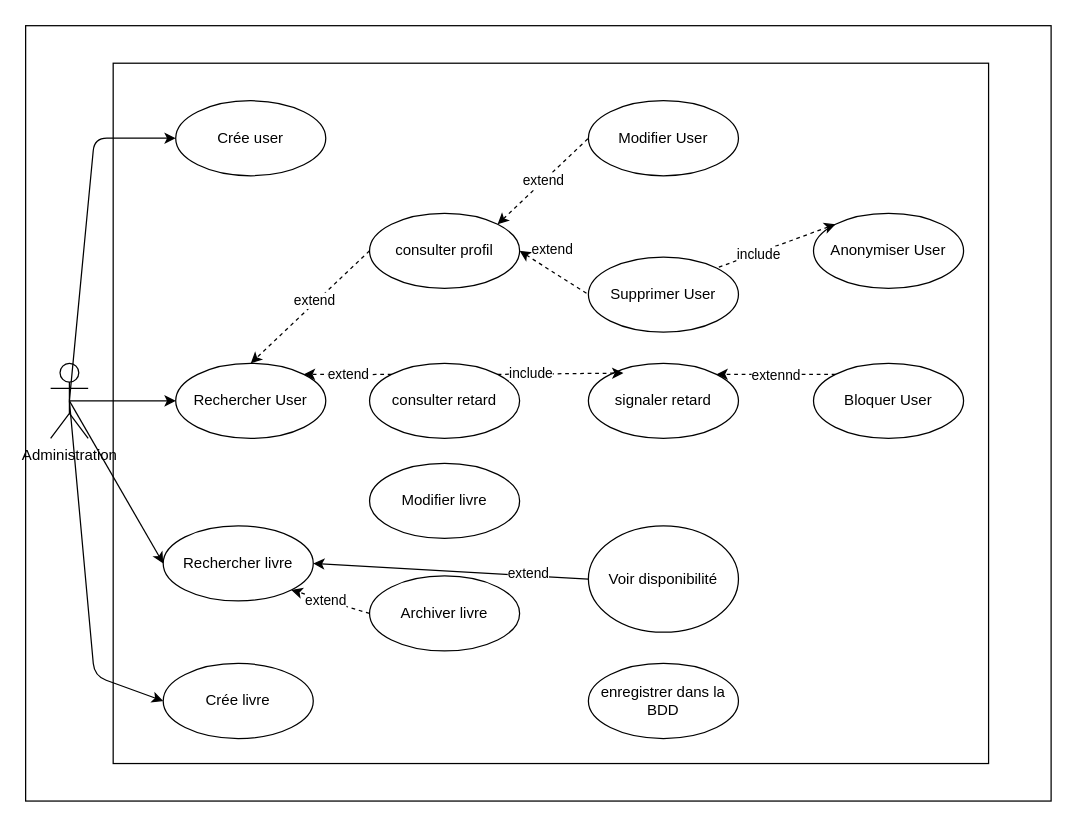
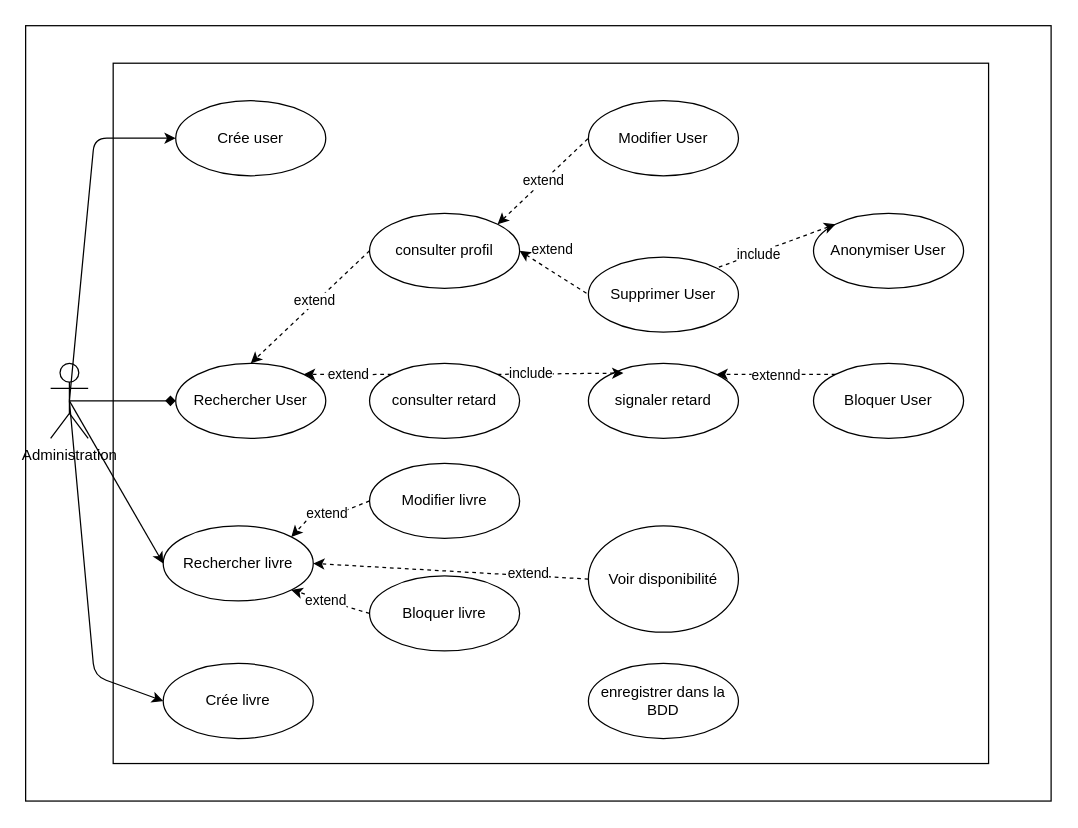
  <mxCell id="0" />
  <mxCell id="1" parent="0" />
  <mxCell id="2" value="" style="rounded=0;whiteSpace=wrap;html=1;" parent="1" vertex="1"><mxGeometry y="20" width="820" height="620" as="geometry" x="20" /></mxCell>
  <mxCell id="3" value="" style="rounded=0;whiteSpace=wrap;html=1;fontSize=19;" parent="1" vertex="1"><mxGeometry x="90" y="50" width="700" height="560" as="geometry" /></mxCell>
  <mxCell id="4" value="Administration" style="shape=umlActor;verticalLabelPosition=bottom;verticalAlign=top;html=1;outlineConnect=0;" parent="1" vertex="1"><mxGeometry x="40" y="290" width="30" height="60" as="geometry" /></mxCell>
  <mxCell id="5" value="Crée user" style="ellipse;whiteSpace=wrap;html=1;" parent="1" vertex="1"><mxGeometry x="140" y="80" width="120" height="60" as="geometry" /></mxCell>
  <mxCell id="6" value="Crée livre" style="ellipse;whiteSpace=wrap;html=1;" parent="1" vertex="1"><mxGeometry x="130" y="530" width="120" height="60" as="geometry" /></mxCell>
  <mxCell id="7" value="Modifier User" style="ellipse;whiteSpace=wrap;html=1;" parent="1" vertex="1"><mxGeometry x="470" y="80" width="120" height="60" as="geometry" /></mxCell>
  <mxCell id="8" value="Bloquer User" style="ellipse;whiteSpace=wrap;html=1;" parent="1" vertex="1"><mxGeometry x="650" y="290" width="120" height="60" as="geometry" /></mxCell>
  <mxCell id="9" value="Supprimer User" style="ellipse;whiteSpace=wrap;html=1;" parent="1" vertex="1"><mxGeometry x="470" y="205" width="120" height="60" as="geometry" /></mxCell>
  <mxCell id="10" value="" style="endArrow=classic;html=1;exitX=0.5;exitY=0.5;exitDx=0;exitDy=0;exitPerimeter=0;entryX=0;entryY=0.5;entryDx=0;entryDy=0;" parent="1" source="4" target="5" edge="1"><mxGeometry width="50" height="50" relative="1" as="geometry"><mxPoint x="390" y="380" as="sourcePoint" /><mxPoint x="440" y="330" as="targetPoint" /><Array as="points"><mxPoint x="75" y="110" /></Array></mxGeometry></mxCell>
  <mxCell id="11" value="Modifier livre" style="ellipse;whiteSpace=wrap;html=1;" parent="1" vertex="1"><mxGeometry x="295" y="370" width="120" height="60" as="geometry" /></mxCell>
- <mxCell id="12" value="Archiver livre" style="ellipse;whiteSpace=wrap;html=1;" parent="1" vertex="1"><mxGeometry x="295" y="460" width="120" height="60" as="geometry" /></mxCell>
+ <mxCell id="12" value="Bloquer livre" style="ellipse;whiteSpace=wrap;html=1;" parent="1" vertex="1"><mxGeometry x="295" y="460" width="120" height="60" as="geometry" /></mxCell>
  <mxCell id="13" value="" style="endArrow=classic;html=1;exitX=0.5;exitY=0.5;exitDx=0;exitDy=0;exitPerimeter=0;entryX=0;entryY=0.5;entryDx=0;entryDy=0;" parent="1" source="4" target="6" edge="1"><mxGeometry width="50" height="50" relative="1" as="geometry"><mxPoint x="390" y="380" as="sourcePoint" /><mxPoint x="130" y="560" as="targetPoint" /><Array as="points"><mxPoint x="75" y="540" /></Array></mxGeometry></mxCell>
  <mxCell id="14" value="Rechercher User" style="ellipse;whiteSpace=wrap;html=1;" parent="1" vertex="1"><mxGeometry x="140" y="290" width="120" height="60" as="geometry" /></mxCell>
  <mxCell id="15" value="Rechercher livre" style="ellipse;whiteSpace=wrap;html=1;" parent="1" vertex="1"><mxGeometry x="130" y="420" width="120" height="60" as="geometry" /></mxCell>
- <mxCell id="16" value="" style="endArrow=classic;html=1;entryX=0;entryY=0.5;entryDx=0;entryDy=0;exitX=0.5;exitY=0.5;exitDx=0;exitDy=0;exitPerimeter=0;" parent="1" source="4" target="14" edge="1"><mxGeometry width="50" height="50" relative="1" as="geometry"><mxPoint x="80" y="320" as="sourcePoint" /><mxPoint x="440" y="330" as="targetPoint" /></mxGeometry></mxCell>
+ <mxCell id="16" value="" style="endArrow=diamond;html=1;entryX=0;entryY=0.5;entryDx=0;entryDy=0;exitX=0.5;exitY=0.5;exitDx=0;exitDy=0;exitPerimeter=0;" parent="1" source="4" target="14" edge="1"><mxGeometry width="50" height="50" relative="1" as="geometry"><mxPoint x="80" y="320" as="sourcePoint" /><mxPoint x="440" y="330" as="targetPoint" /></mxGeometry></mxCell>
  <mxCell id="17" value="" style="endArrow=classic;html=1;entryX=0;entryY=0.5;entryDx=0;entryDy=0;exitX=0.5;exitY=0.5;exitDx=0;exitDy=0;exitPerimeter=0;" parent="1" source="4" target="15" edge="1"><mxGeometry width="50" height="50" relative="1" as="geometry"><mxPoint x="80" y="320" as="sourcePoint" /><mxPoint x="440" y="330" as="targetPoint" /></mxGeometry></mxCell>
  <mxCell id="18" value="Anonymiser User" style="ellipse;whiteSpace=wrap;html=1;" parent="1" vertex="1"><mxGeometry x="650" y="170" width="120" height="60" as="geometry" /></mxCell>
  <mxCell id="19" value="consulter profil" style="ellipse;whiteSpace=wrap;html=1;" parent="1" vertex="1"><mxGeometry x="295" y="170" width="120" height="60" as="geometry" /></mxCell>
  <mxCell id="20" value="consulter retard" style="ellipse;whiteSpace=wrap;html=1;" parent="1" vertex="1"><mxGeometry x="295" y="290" width="120" height="60" as="geometry" /></mxCell>
  <mxCell id="21" value="signaler retard" style="ellipse;whiteSpace=wrap;html=1;" parent="1" vertex="1"><mxGeometry x="470" y="290" width="120" height="60" as="geometry" /></mxCell>
  <mxCell id="22" value="extend" style="endArrow=none;html=1;dashed=1;entryX=0;entryY=0.5;entryDx=0;entryDy=0;exitX=1;exitY=0;exitDx=0;exitDy=0;startArrow=classic;startFill=1;endFill=0;" parent="1" source="19" target="7" edge="1"><mxGeometry width="50" height="50" relative="1" as="geometry"><mxPoint x="480" y="380" as="sourcePoint" /><mxPoint x="530" y="330" as="targetPoint" /></mxGeometry></mxCell>
  <mxCell id="23" value="" style="endArrow=none;html=1;dashed=1;exitX=1;exitY=0.5;exitDx=0;exitDy=0;entryX=0;entryY=0.5;entryDx=0;entryDy=0;startArrow=classic;startFill=1;endFill=0;" parent="1" source="19" target="9" edge="1"><mxGeometry width="50" height="50" relative="1" as="geometry"><mxPoint x="480" y="380" as="sourcePoint" /><mxPoint x="530" y="330" as="targetPoint" /></mxGeometry></mxCell>
  <mxCell id="24" value="extend" style="edgeLabel;html=1;align=center;verticalAlign=middle;resizable=0;points=[];" parent="23" vertex="1" connectable="0"><mxGeometry x="-0.505" y="2" relative="1" as="geometry"><mxPoint x="11" y="-8" as="offset" /></mxGeometry></mxCell>
  <mxCell id="25" value="" style="endArrow=none;html=1;dashed=1;exitX=0;exitY=0;exitDx=0;exitDy=0;entryX=1;entryY=0;entryDx=0;entryDy=0;startArrow=classic;startFill=1;endFill=0;" parent="1" source="18" target="9" edge="1"><mxGeometry width="50" height="50" relative="1" as="geometry"><mxPoint x="480" y="380" as="sourcePoint" /><mxPoint x="530" y="330" as="targetPoint" /></mxGeometry></mxCell>
  <mxCell id="26" value="include" style="edgeLabel;html=1;align=center;verticalAlign=middle;resizable=0;points=[];" parent="25" vertex="1" connectable="0"><mxGeometry x="0.303" y="1" relative="1" as="geometry"><mxPoint as="offset" /></mxGeometry></mxCell>
  <mxCell id="27" value="" style="endArrow=classic;html=1;dashed=1;entryX=0.5;entryY=0;entryDx=0;entryDy=0;exitX=0;exitY=0.5;exitDx=0;exitDy=0;" parent="1" source="19" target="14" edge="1"><mxGeometry width="50" height="50" relative="1" as="geometry"><mxPoint x="480" y="380" as="sourcePoint" /><mxPoint x="530" y="330" as="targetPoint" /></mxGeometry></mxCell>
  <mxCell id="28" value="extend" style="edgeLabel;html=1;align=center;verticalAlign=middle;resizable=0;points=[];" parent="27" vertex="1" connectable="0"><mxGeometry x="-0.364" y="4" relative="1" as="geometry"><mxPoint x="-17" y="8" as="offset" /></mxGeometry></mxCell>
  <mxCell id="29" value="extend" style="endArrow=classic;html=1;dashed=1;entryX=1;entryY=0;entryDx=0;entryDy=0;exitX=0;exitY=0;exitDx=0;exitDy=0;" parent="1" source="20" target="14" edge="1"><mxGeometry width="50" height="50" relative="1" as="geometry"><mxPoint x="480" y="380" as="sourcePoint" /><mxPoint x="530" y="330" as="targetPoint" /><Array as="points"><mxPoint x="290" y="299" /></Array></mxGeometry></mxCell>
  <mxCell id="30" value="" style="endArrow=classic;html=1;dashed=1;entryX=0.233;entryY=0.13;entryDx=0;entryDy=0;exitX=1;exitY=0;exitDx=0;exitDy=0;entryPerimeter=0;" parent="1" source="20" target="21" edge="1"><mxGeometry width="50" height="50" relative="1" as="geometry"><mxPoint x="480" y="380" as="sourcePoint" /><mxPoint x="530" y="330" as="targetPoint" /></mxGeometry></mxCell>
  <mxCell id="31" value="include" style="edgeLabel;html=1;align=center;verticalAlign=middle;resizable=0;points=[];" parent="30" vertex="1" connectable="0"><mxGeometry x="-0.224" y="1" relative="1" as="geometry"><mxPoint x="-13" as="offset" /></mxGeometry></mxCell>
  <mxCell id="32" value="" style="endArrow=classic;html=1;dashed=1;entryX=1;entryY=0;entryDx=0;entryDy=0;exitX=0;exitY=0;exitDx=0;exitDy=0;" parent="1" source="8" target="21" edge="1"><mxGeometry width="50" height="50" relative="1" as="geometry"><mxPoint x="480" y="380" as="sourcePoint" /><mxPoint x="530" y="330" as="targetPoint" /></mxGeometry></mxCell>
  <mxCell id="33" value="extennd" style="edgeLabel;html=1;align=center;verticalAlign=middle;resizable=0;points=[];" parent="32" vertex="1" connectable="0"><mxGeometry x="-0.37" y="1" relative="1" as="geometry"><mxPoint x="-18" as="offset" /></mxGeometry></mxCell>
+ <mxCell id="34" value="extend" style="endArrow=classic;html=1;dashed=1;entryX=1;entryY=0;entryDx=0;entryDy=0;exitX=0;exitY=0.5;exitDx=0;exitDy=0;" parent="1" source="11" target="15" edge="1"><mxGeometry width="50" height="50" relative="1" as="geometry"><mxPoint x="480" y="380" as="sourcePoint" /><mxPoint x="530" y="330" as="targetPoint" /><Array as="points"><mxPoint x="270" y="410" /><mxPoint x="250" y="410" /></Array></mxGeometry></mxCell>
  <mxCell id="35" value="extend" style="endArrow=classic;html=1;dashed=1;entryX=1;entryY=1;entryDx=0;entryDy=0;exitX=0;exitY=0.5;exitDx=0;exitDy=0;" parent="1" source="12" target="15" edge="1"><mxGeometry x="0.114" width="50" height="50" relative="1" as="geometry"><mxPoint x="480" y="380" as="sourcePoint" /><mxPoint x="530" y="330" as="targetPoint" /><mxPoint x="-1" as="offset" /></mxGeometry></mxCell>
  <mxCell id="36" value="enregistrer dans la BDD" style="ellipse;whiteSpace=wrap;html=1;" parent="1" vertex="1"><mxGeometry x="470" y="530" width="120" height="60" as="geometry" /></mxCell>
  <mxCell id="37" value="Voir disponibilité" style="ellipse;whiteSpace=wrap;html=1;" parent="1" vertex="1"><mxGeometry x="470" y="420" width="120" height="85" as="geometry" /></mxCell>
- <mxCell id="38" value="" style="endArrow=classic;html=1;exitX=0;exitY=0.5;exitDx=0;exitDy=0;entryX=1;entryY=0.5;entryDx=0;entryDy=0;dashed=0;" parent="1" source="37" target="15" edge="1"><mxGeometry width="50" height="50" relative="1" as="geometry"><mxPoint x="480" y="380" as="sourcePoint" /><mxPoint x="530" y="330" as="targetPoint" /></mxGeometry></mxCell>
+ <mxCell id="38" value="" style="endArrow=classic;html=1;exitX=0;exitY=0.5;exitDx=0;exitDy=0;entryX=1;entryY=0.5;entryDx=0;entryDy=0;dashed=1;" parent="1" source="37" target="15" edge="1"><mxGeometry width="50" height="50" relative="1" as="geometry"><mxPoint x="480" y="380" as="sourcePoint" /><mxPoint x="530" y="330" as="targetPoint" /></mxGeometry></mxCell>
  <mxCell id="39" value="extend" style="edgeLabel;html=1;align=center;verticalAlign=middle;resizable=0;points=[];" parent="38" vertex="1" connectable="0"><mxGeometry x="-0.551" y="-2" relative="1" as="geometry"><mxPoint as="offset" /></mxGeometry></mxCell>
